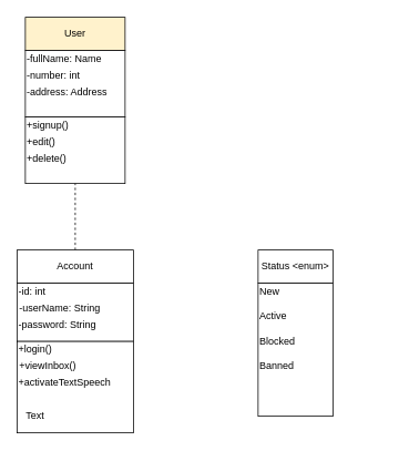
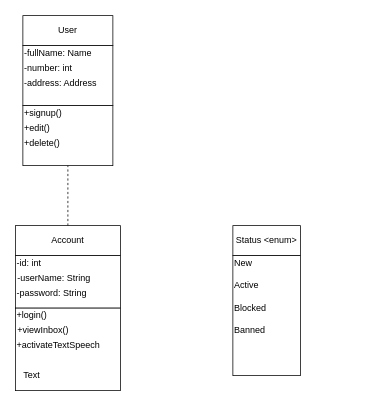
  <mxCell id="0" />
  <mxCell id="1" parent="0" />
- <mxCell id="2" value="User" style="rounded=0;whiteSpace=wrap;html=1;fillColor=#fff2cc;" parent="1" vertex="1"><mxGeometry x="30" y="20" width="120" height="40" as="geometry" /></mxCell>
+ <mxCell id="2" value="User" style="rounded=0;whiteSpace=wrap;html=1;" parent="1" vertex="1"><mxGeometry x="30" y="20" width="120" height="40" as="geometry" /></mxCell>
  <mxCell id="3" value="" style="edgeStyle=orthogonalEdgeStyle;rounded=0;orthogonalLoop=1;jettySize=auto;html=1;dashed=1;" parent="1" source="4" target="19" edge="1"><mxGeometry relative="1" as="geometry" /></mxCell>
  <mxCell id="4" value="Account" style="rounded=0;whiteSpace=wrap;html=1;" parent="1" vertex="1"><mxGeometry x="20" y="300" width="140" height="40" as="geometry" /></mxCell>
  <mxCell id="5" value="" style="rounded=0;whiteSpace=wrap;html=1;" parent="1" vertex="1"><mxGeometry x="30" y="60" width="120" height="80" as="geometry" /></mxCell>
  <mxCell id="6" value="" style="rounded=0;whiteSpace=wrap;html=1;" parent="1" vertex="1"><mxGeometry x="30" y="140" width="120" height="80" as="geometry" /></mxCell>
  <mxCell id="7" value="" style="rounded=0;whiteSpace=wrap;html=1;" parent="1" vertex="1"><mxGeometry x="20" y="340" width="140" height="70" as="geometry" /></mxCell>
  <mxCell id="8" value="" style="rounded=0;whiteSpace=wrap;html=1;" parent="1" vertex="1"><mxGeometry x="20" y="410" width="140" height="110" as="geometry" /></mxCell>
  <mxCell id="9" value="-fullName: Name" style="text;html=1;strokeColor=none;fillColor=none;align=left;verticalAlign=middle;whiteSpace=wrap;rounded=0;" parent="1" vertex="1"><mxGeometry x="30" y="60" width="120" height="20" as="geometry" /></mxCell>
  <mxCell id="10" value="-number: int" style="text;html=1;strokeColor=none;fillColor=none;align=left;verticalAlign=middle;whiteSpace=wrap;rounded=0;" parent="1" vertex="1"><mxGeometry x="30" y="80" width="120" height="20" as="geometry" /></mxCell>
  <mxCell id="11" value="-address: Address" style="text;html=1;strokeColor=none;fillColor=none;align=left;verticalAlign=middle;whiteSpace=wrap;rounded=0;" parent="1" vertex="1"><mxGeometry x="30" y="100" width="120" height="20" as="geometry" /></mxCell>
  <mxCell id="12" value="-id: int" style="text;html=1;strokeColor=none;fillColor=none;align=left;verticalAlign=middle;whiteSpace=wrap;rounded=0;" parent="1" vertex="1"><mxGeometry x="20" y="340" width="120" height="20" as="geometry" /></mxCell>
  <mxCell id="13" value="-userName: String" style="text;html=1;strokeColor=none;fillColor=none;align=left;verticalAlign=middle;whiteSpace=wrap;rounded=0;" parent="1" vertex="1"><mxGeometry x="21" y="360" width="120" height="20" as="geometry" /></mxCell>
  <mxCell id="14" value="-password: String" style="text;html=1;strokeColor=none;fillColor=none;align=left;verticalAlign=middle;whiteSpace=wrap;rounded=0;" parent="1" vertex="1"><mxGeometry x="20" y="380" width="120" height="20" as="geometry" /></mxCell>
  <mxCell id="15" value="+login()" style="text;html=1;strokeColor=none;fillColor=none;align=left;verticalAlign=middle;whiteSpace=wrap;rounded=0;" parent="1" vertex="1"><mxGeometry x="20" y="410" width="120" height="20" as="geometry" /></mxCell>
  <mxCell id="16" value="+viewInbox()" style="text;html=1;strokeColor=none;fillColor=none;align=left;verticalAlign=middle;whiteSpace=wrap;rounded=0;" parent="1" vertex="1"><mxGeometry x="21" y="430" width="120" height="20" as="geometry" /></mxCell>
  <mxCell id="17" value="+activateTextSpeech" style="text;html=1;strokeColor=none;fillColor=none;align=left;verticalAlign=middle;whiteSpace=wrap;rounded=0;" parent="1" vertex="1"><mxGeometry x="20" y="450" width="119" height="20" as="geometry" /></mxCell>
  <mxCell id="18" value="+edit()" style="text;html=1;strokeColor=none;fillColor=none;align=left;verticalAlign=middle;whiteSpace=wrap;rounded=0;" parent="1" vertex="1"><mxGeometry x="30" y="160" width="120" height="20" as="geometry" /></mxCell>
  <mxCell id="19" value="+delete()" style="text;html=1;strokeColor=none;fillColor=none;align=left;verticalAlign=middle;whiteSpace=wrap;rounded=0;" parent="1" vertex="1"><mxGeometry x="30" y="180" width="120" height="20" as="geometry" /></mxCell>
  <mxCell id="20" value="+signup()" style="text;html=1;strokeColor=none;fillColor=none;align=left;verticalAlign=middle;whiteSpace=wrap;rounded=0;" parent="1" vertex="1"><mxGeometry x="30" y="140" width="120" height="20" as="geometry" /></mxCell>
  <mxCell id="21" value="Text" style="text;html=1;strokeColor=none;fillColor=none;align=center;verticalAlign=middle;whiteSpace=wrap;rounded=0;" parent="1" vertex="1"><mxGeometry x="22" y="490" width="40" height="20" as="geometry" /></mxCell>
  <mxCell id="22" value="Status &amp;lt;enum&amp;gt;" style="rounded=0;whiteSpace=wrap;html=1;" vertex="1" parent="1"><mxGeometry x="310" y="300" width="90" height="40" as="geometry" /></mxCell>
  <mxCell id="23" value="" style="rounded=0;whiteSpace=wrap;html=1;" vertex="1" parent="1"><mxGeometry x="310" y="340" width="90" height="160" as="geometry" /></mxCell>
  <mxCell id="24" value="New" style="text;html=1;strokeColor=none;fillColor=none;align=left;verticalAlign=middle;whiteSpace=wrap;rounded=0;" vertex="1" parent="1"><mxGeometry x="310" y="340" width="160" height="20" as="geometry" /></mxCell>
  <mxCell id="25" value="Active" style="text;html=1;strokeColor=none;fillColor=none;align=left;verticalAlign=middle;whiteSpace=wrap;rounded=0;" vertex="1" parent="1"><mxGeometry x="310" y="370" width="160" height="20" as="geometry" /></mxCell>
  <mxCell id="26" value="Blocked" style="text;html=1;strokeColor=none;fillColor=none;align=left;verticalAlign=middle;whiteSpace=wrap;rounded=0;" vertex="1" parent="1"><mxGeometry x="310" y="400" width="160" height="20" as="geometry" /></mxCell>
  <mxCell id="27" value="Banned" style="text;html=1;strokeColor=none;fillColor=none;align=left;verticalAlign=middle;whiteSpace=wrap;rounded=0;" vertex="1" parent="1"><mxGeometry x="310" y="430" width="160" height="20" as="geometry" /></mxCell>
